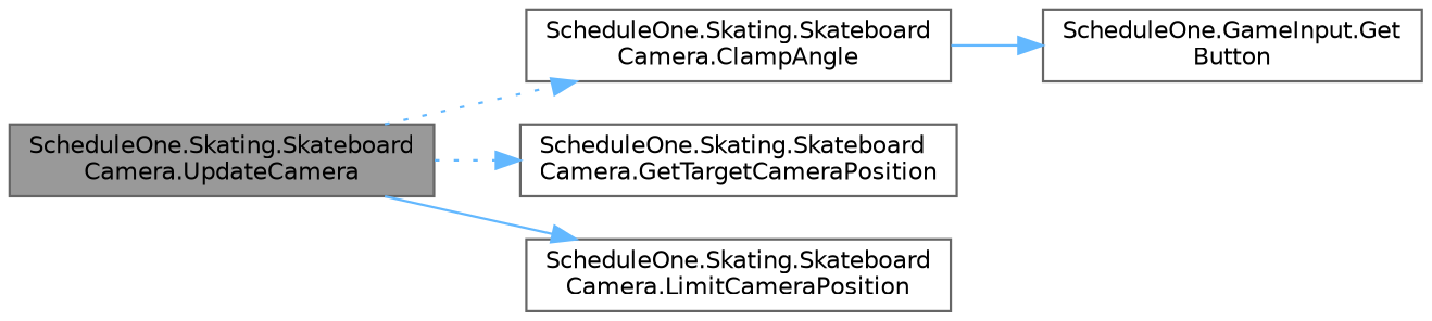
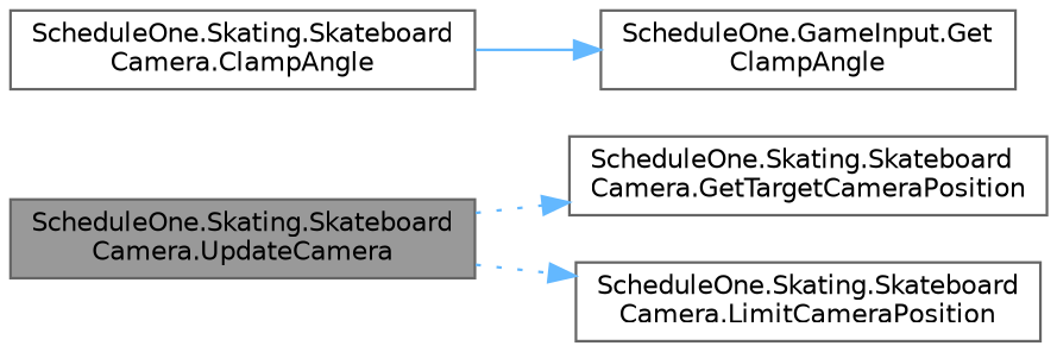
  digraph {
    rankdir=LR
    node [color=grey40 fillcolor=white fontname=Helvetica fontsize=10 shape=box style=filled]
    edge [arrowhead=normal color=steelblue1 fontname=Helvetica fontsize=10 labelfontname=Helvetica labelfontsize=10 style=dotted]
    n1 [color=gray40 fillcolor=grey60 fontcolor=black height=0.2 label="ScheduleOne.Skating.Skateboard\lCamera.UpdateCamera" width=0.4]
    n2 [height=0.2 label="ScheduleOne.Skating.Skateboard\lCamera.ClampAngle" width=0.4]
    n3 [height=0.2 label="ScheduleOne.Skating.Skateboard\lCamera.GetTargetCameraPosition" width=0.4]
    n4 [height=0.2 label="ScheduleOne.Skating.Skateboard\lCamera.LimitCameraPosition" width=0.4]
-   n5 [height=0.2 label="ScheduleOne.GameInput.Get\lButton" width=0.4]
-   n1 -> n2
+   n5 [height=0.2 label="ScheduleOne.GameInput.Get\lClampAngle" width=0.4]
    n1 -> n3
-   n1 -> n4 [style=solid]
+   n1 -> n4
    n2 -> n5 [style=solid]
  }
